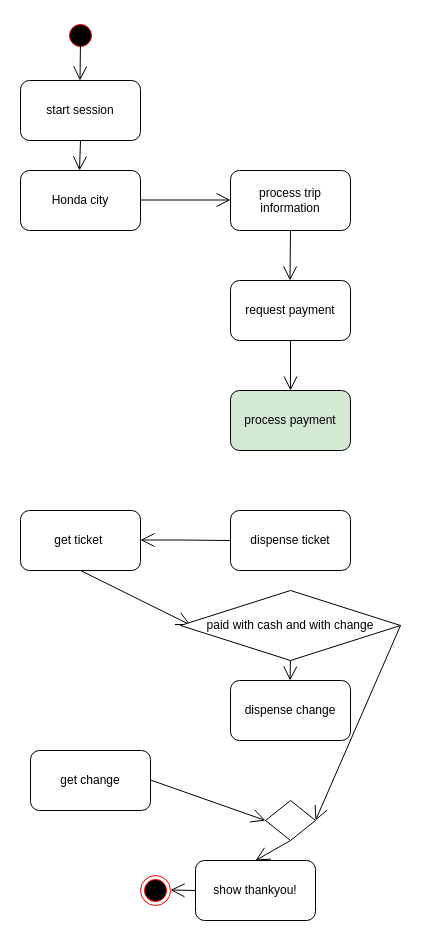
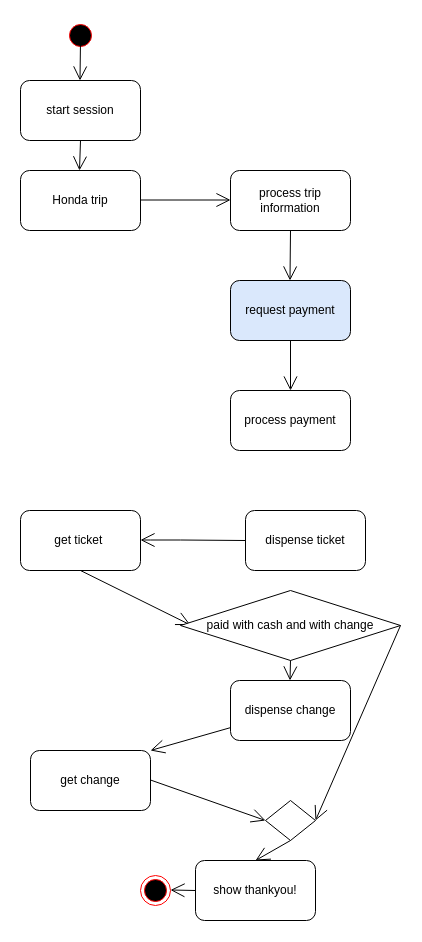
  <mxCell id="0" />
  <mxCell id="1" parent="0" />
  <mxCell id="2" value="start session" style="rounded=1;whiteSpace=wrap;html=1;" vertex="1" parent="1"><mxGeometry x="20" y="80" width="120" height="60" as="geometry" /></mxCell>
- <mxCell id="3" value="Honda city" style="rounded=1;whiteSpace=wrap;html=1;" vertex="1" parent="1"><mxGeometry x="20" y="170" width="120" height="60" as="geometry" /></mxCell>
- <mxCell id="4" value="dispense ticket" style="rounded=1;whiteSpace=wrap;html=1;" vertex="1" parent="1"><mxGeometry x="230" y="510" width="120" height="60" as="geometry" /></mxCell>
- <mxCell id="5" value="process payment" style="rounded=1;whiteSpace=wrap;html=1;fillColor=#d5e8d4;" vertex="1" parent="1"><mxGeometry x="230" y="390" width="120" height="60" as="geometry" /></mxCell>
- <mxCell id="6" value="request payment" style="rounded=1;whiteSpace=wrap;html=1;" vertex="1" parent="1"><mxGeometry x="230" y="280" width="120" height="60" as="geometry" /></mxCell>
+ <mxCell id="3" value="Honda trip" style="rounded=1;whiteSpace=wrap;html=1;" vertex="1" parent="1"><mxGeometry x="20" y="170" width="120" height="60" as="geometry" /></mxCell>
+ <mxCell id="4" value="dispense ticket" style="rounded=1;whiteSpace=wrap;html=1;" vertex="1" parent="1"><mxGeometry x="245" y="510" width="120" height="60" as="geometry" /></mxCell>
+ <mxCell id="5" value="process payment" style="rounded=1;whiteSpace=wrap;html=1;" vertex="1" parent="1"><mxGeometry x="230" y="390" width="120" height="60" as="geometry" /></mxCell>
+ <mxCell id="6" value="request payment" style="rounded=1;whiteSpace=wrap;html=1;fillColor=#dae8fc;" vertex="1" parent="1"><mxGeometry x="230" y="280" width="120" height="60" as="geometry" /></mxCell>
  <mxCell id="7" value="process trip information" style="rounded=1;whiteSpace=wrap;html=1;" vertex="1" parent="1"><mxGeometry x="230" y="170" width="120" height="60" as="geometry" /></mxCell>
  <mxCell id="8" value="show thankyou!" style="rounded=1;whiteSpace=wrap;html=1;" vertex="1" parent="1"><mxGeometry x="195" y="860" width="120" height="60" as="geometry" /></mxCell>
  <mxCell id="9" value="get change" style="rounded=1;whiteSpace=wrap;html=1;" vertex="1" parent="1"><mxGeometry x="30" y="750" width="120" height="60" as="geometry" /></mxCell>
  <mxCell id="10" value="dispense change" style="rounded=1;whiteSpace=wrap;html=1;" vertex="1" parent="1"><mxGeometry x="230" y="680" width="120" height="60" as="geometry" /></mxCell>
  <mxCell id="11" value="get ticket&amp;nbsp;" style="rounded=1;whiteSpace=wrap;html=1;" vertex="1" parent="1"><mxGeometry x="20" y="510" width="120" height="60" as="geometry" /></mxCell>
  <mxCell id="12" value="" style="endArrow=open;endFill=1;endSize=12;html=1;rounded=0;exitX=0.5;exitY=1;exitDx=0;exitDy=0;" edge="1" parent="1" source="2"><mxGeometry width="160" relative="1" as="geometry"><mxPoint x="79" y="140" as="sourcePoint" /><mxPoint x="79" y="170" as="targetPoint" /></mxGeometry></mxCell>
  <mxCell id="13" value="" style="endArrow=open;endFill=1;endSize=12;html=1;rounded=0;" edge="1" parent="1"><mxGeometry width="160" relative="1" as="geometry"><mxPoint x="140" y="199.5" as="sourcePoint" /><mxPoint x="230" y="199.5" as="targetPoint" /></mxGeometry></mxCell>
  <mxCell id="14" value="" style="endArrow=open;endFill=1;endSize=12;html=1;rounded=0;" edge="1" parent="1"><mxGeometry width="160" relative="1" as="geometry"><mxPoint x="290" y="230" as="sourcePoint" /><mxPoint x="289.5" y="280" as="targetPoint" /></mxGeometry></mxCell>
  <mxCell id="15" value="" style="endArrow=open;endFill=1;endSize=12;html=1;rounded=0;exitX=0.5;exitY=1;exitDx=0;exitDy=0;" edge="1" parent="1" source="11"><mxGeometry width="160" relative="1" as="geometry"><mxPoint x="80" y="620" as="sourcePoint" /><mxPoint x="190" y="624.5" as="targetPoint" /></mxGeometry></mxCell>
  <mxCell id="16" value="" style="endArrow=open;endFill=1;endSize=12;html=1;rounded=0;" edge="1" parent="1"><mxGeometry width="160" relative="1" as="geometry"><mxPoint x="290" y="340" as="sourcePoint" /><mxPoint x="289.5" y="390" as="targetPoint" /><Array as="points"><mxPoint x="290" y="390" /></Array></mxGeometry></mxCell>
  <mxCell id="17" value="" style="endArrow=open;endFill=1;endSize=12;html=1;rounded=0;exitX=0;exitY=0.5;exitDx=0;exitDy=0;" edge="1" parent="1" source="4"><mxGeometry width="160" relative="1" as="geometry"><mxPoint x="220" y="539.5" as="sourcePoint" /><mxPoint x="140" y="539.5" as="targetPoint" /><Array as="points"><mxPoint x="180" y="539.5" /><mxPoint x="150" y="539.5" /></Array></mxGeometry></mxCell>
  <mxCell id="18" value="" style="ellipse;html=1;shape=startState;fillColor=#000000;strokeColor=#ff0000;" vertex="1" parent="1"><mxGeometry x="65" width="30" height="30" as="geometry" y="20" /></mxCell>
  <mxCell id="19" value="paid with cash and with change" style="rhombus;whiteSpace=wrap;html=1;" vertex="1" parent="1"><mxGeometry x="180" y="590" width="220" height="70" as="geometry" /></mxCell>
  <mxCell id="20" value="" style="rhombus;whiteSpace=wrap;html=1;" vertex="1" parent="1"><mxGeometry x="265" y="800" width="50" height="40" as="geometry" /></mxCell>
  <mxCell id="21" value="" style="endArrow=open;endFill=1;endSize=12;html=1;rounded=0;entryX=0;entryY=0.5;entryDx=0;entryDy=0;" edge="1" parent="1" target="20"><mxGeometry width="160" relative="1" as="geometry"><mxPoint x="150" y="779.5" as="sourcePoint" /><mxPoint x="260" y="820" as="targetPoint" /></mxGeometry></mxCell>
  <mxCell id="22" value="" style="endArrow=open;endFill=1;endSize=12;html=1;rounded=0;entryX=0.5;entryY=0;entryDx=0;entryDy=0;exitX=0.5;exitY=1;exitDx=0;exitDy=0;" edge="1" parent="1" source="20" target="8"><mxGeometry width="160" relative="1" as="geometry"><mxPoint x="280" y="830" as="sourcePoint" /><mxPoint x="440" y="830" as="targetPoint" /></mxGeometry></mxCell>
  <mxCell id="23" value="" style="endArrow=open;endFill=1;endSize=12;html=1;rounded=0;exitX=1;exitY=0.5;exitDx=0;exitDy=0;entryX=1;entryY=0.5;entryDx=0;entryDy=0;" edge="1" parent="1" source="19" target="20"><mxGeometry width="160" relative="1" as="geometry"><mxPoint x="390" y="630" as="sourcePoint" /><mxPoint x="310" y="825.5" as="targetPoint" /></mxGeometry></mxCell>
+ <mxCell id="24" value="" style="endArrow=open;endFill=1;endSize=12;html=1;rounded=0;entryX=1;entryY=0;entryDx=0;entryDy=0;" edge="1" parent="1" source="10" target="9"><mxGeometry width="160" relative="1" as="geometry"><mxPoint x="120" y="709.5" as="sourcePoint" /><mxPoint x="100" y="710" as="targetPoint" /></mxGeometry></mxCell>
  <mxCell id="25" value="" style="endArrow=open;endFill=1;endSize=12;html=1;rounded=0;" edge="1" parent="1"><mxGeometry width="160" relative="1" as="geometry"><mxPoint x="290" y="660" as="sourcePoint" /><mxPoint x="289.5" y="680" as="targetPoint" /></mxGeometry></mxCell>
  <mxCell id="26" value="" style="ellipse;html=1;shape=endState;fillColor=#000000;strokeColor=#ff0000;" vertex="1" parent="1"><mxGeometry x="140" y="875" width="30" height="30" as="geometry" /></mxCell>
  <mxCell id="27" value="" style="endArrow=open;endFill=1;endSize=12;html=1;rounded=0;exitX=0;exitY=0.5;exitDx=0;exitDy=0;" edge="1" parent="1" source="8"><mxGeometry width="160" relative="1" as="geometry"><mxPoint x="270" y="889.5" as="sourcePoint" /><mxPoint x="170" y="889.5" as="targetPoint" /></mxGeometry></mxCell>
  <mxCell id="28" value="" style="endArrow=open;endFill=1;endSize=12;html=1;rounded=0;" edge="1" parent="1"><mxGeometry width="160" relative="1" as="geometry"><mxPoint x="80" y="40" as="sourcePoint" /><mxPoint x="79.5" y="80" as="targetPoint" /></mxGeometry></mxCell>
